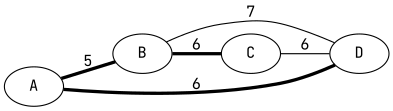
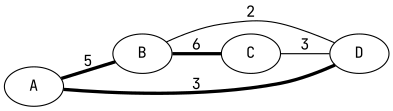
  graph {
    fontname="JetBrains Mono"
    rankdir=LR
    node [fontname="JetBrains Mono"]
    edge [fontname="JetBrains Mono" penwidth=3]
    A
    B
    D
    C
    A -- B [label=5]
-   A -- D [label=6]
-   B -- D [label=7 penwidth=""]
+   A -- D [label=3]
+   B -- D [label=2 penwidth=""]
    B -- C [label=6]
-   C -- D [label=6 penwidth=""]
+   C -- D [label=3 penwidth=""]
  }
